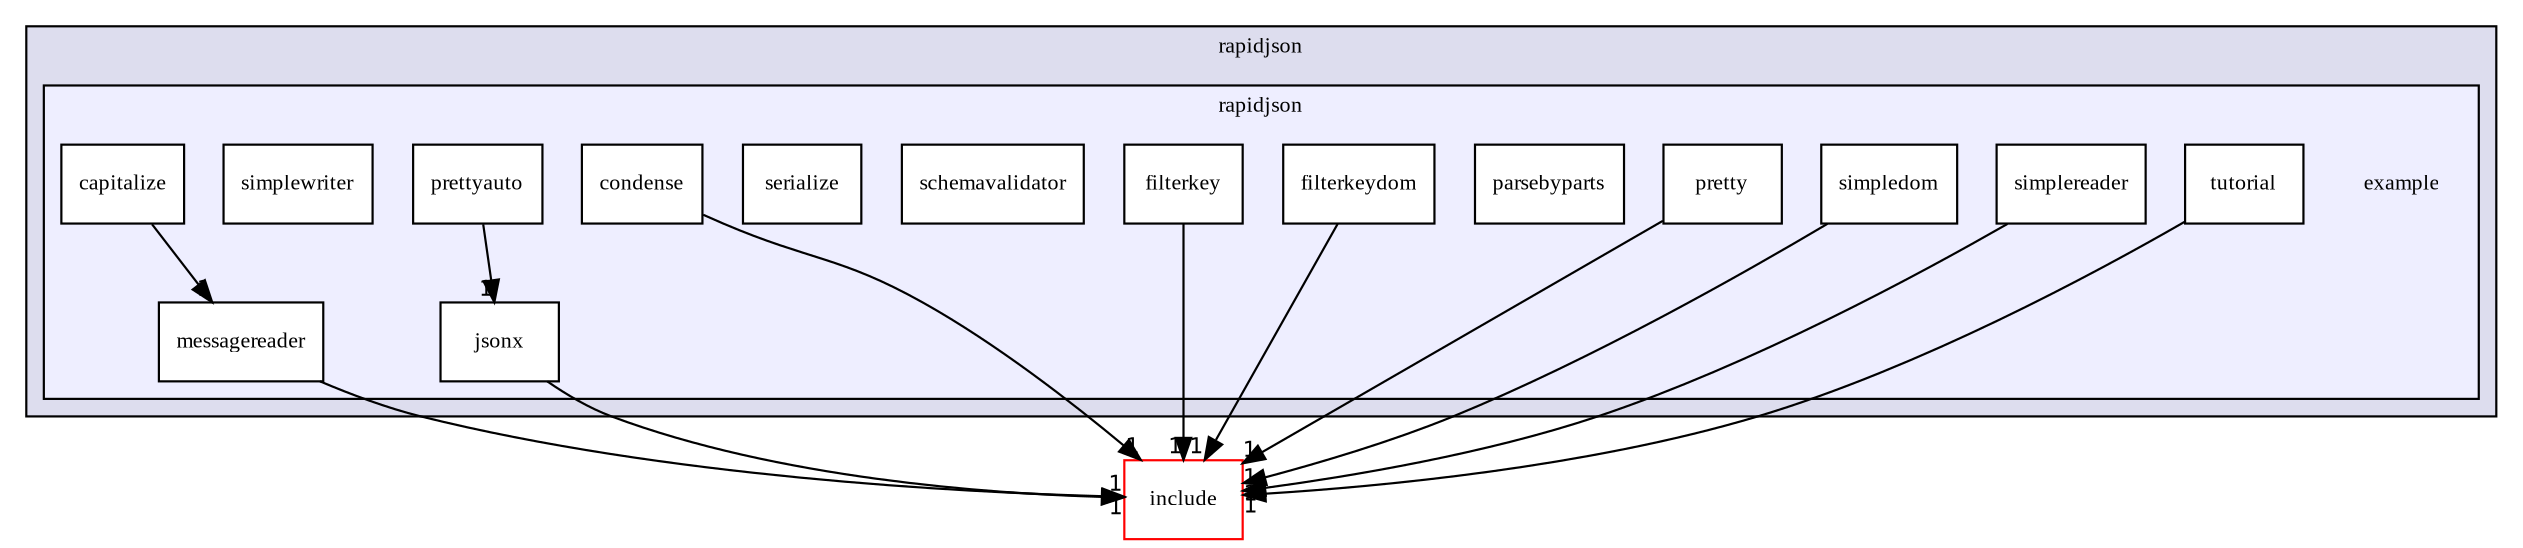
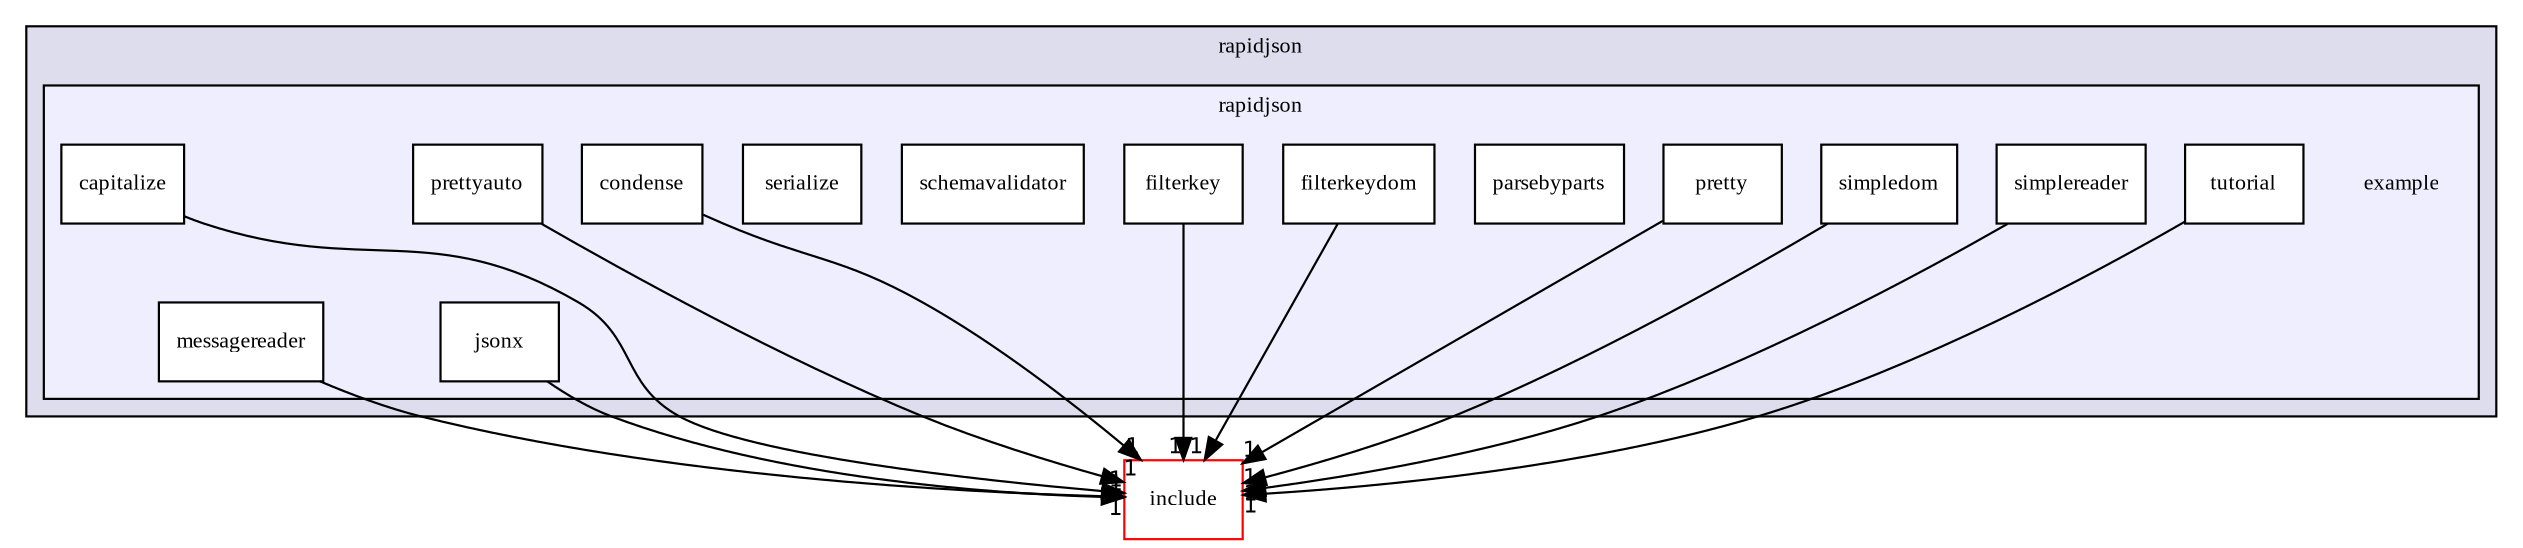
  digraph {
    compound=true
    fontname="Liberation Serif"
    node [fontname="Liberation Serif" fontsize=10 shape=box color=black fillcolor=white style=filled]
    edge [headlabel=1 labeldistance=1.5 labelfontname=Helvetica labelfontsize=10 fontname="Liberation Serif"]
    n1 [label=example shape=plaintext color="" fillcolor="" style=""]
    n2 [label=capitalize]
    n3 [label=condense]
    n4 [label=filterkey]
    n5 [label=filterkeydom]
    n6 [label=jsonx]
    n7 [label=messagereader]
    n8 [label=parsebyparts]
    n9 [label=pretty]
    n10 [label=prettyauto]
    n11 [label=schemavalidator]
    n12 [label=serialize]
    n13 [label=simpledom]
    n14 [label=simplereader]
-   n15 [label=simplewriter]
    n16 [label=tutorial]
    n17 [color=red label=include]
    subgraph cluster_1 {
      bgcolor="#ddddee"
      fontsize=10
      label=rapidjson
      pencolor=black
      subgraph cluster_2 {
        bgcolor="#eeeeff"
        fontsize=10
        pencolor=black
        n1
        n2
        n3
        n4
        n5
        n6
        n7
        n8
        n9
        n10
        n11
        n12
        n13
        n14
-       n15
        n16
      }
    }
-   n2 -> n7
+   n2 -> n17
    n3 -> n17
    n4 -> n17
    n5 -> n17
    n6 -> n17
    n7 -> n17
    n9 -> n17
-   n10 -> n6
+   n10 -> n17
    n13 -> n17
    n14 -> n17
    n16 -> n17
  }
